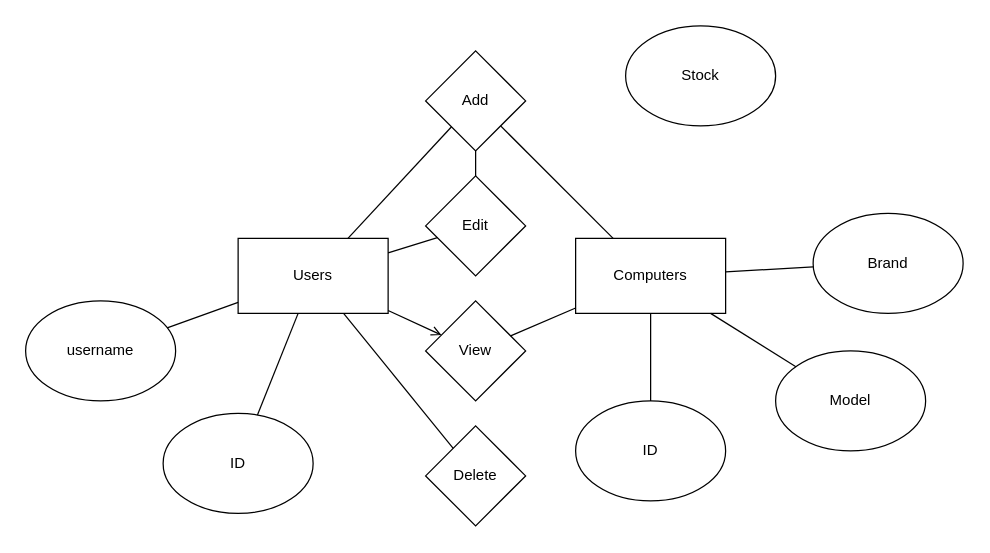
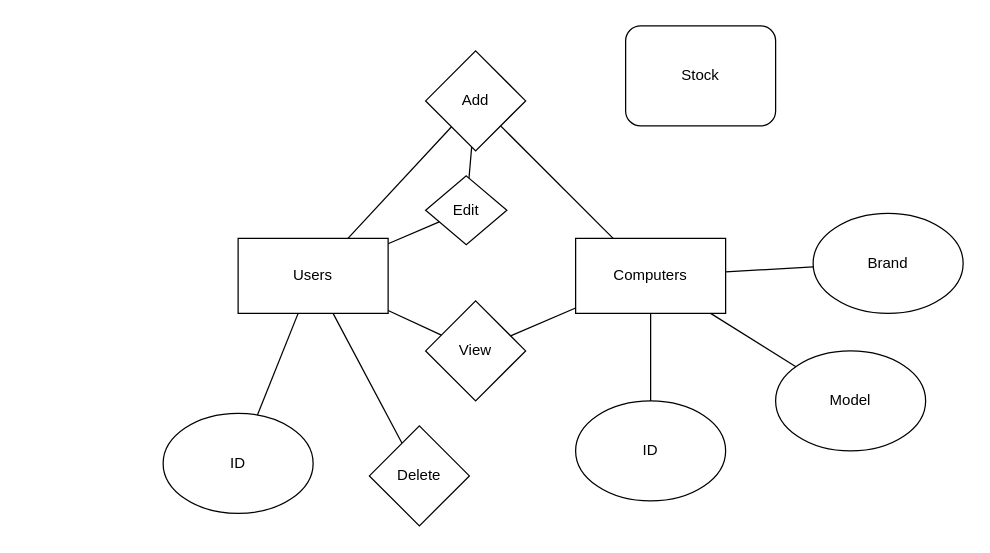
  <mxCell id="0" />
  <mxCell id="1" parent="0" />
  <mxCell id="2" value="&lt;div&gt;Users&lt;/div&gt;" style="rounded=0;whiteSpace=wrap;html=1;" vertex="1" parent="1"><mxGeometry x="190" y="190" width="120" height="60" as="geometry" /></mxCell>
  <mxCell id="3" value="ID" style="ellipse;whiteSpace=wrap;html=1;" vertex="1" parent="1"><mxGeometry x="130" y="330" width="120" height="80" as="geometry" /></mxCell>
- <mxCell id="4" value="&lt;div&gt;username&lt;/div&gt;" style="ellipse;whiteSpace=wrap;html=1;" vertex="1" parent="1"><mxGeometry x="20" y="240" width="120" height="80" as="geometry" /></mxCell>
  <mxCell id="5" value="Add" style="rhombus;whiteSpace=wrap;html=1;" vertex="1" parent="1"><mxGeometry x="340" y="40" width="80" height="80" as="geometry" /></mxCell>
  <mxCell id="6" value="&lt;div&gt;Computers&lt;/div&gt;" style="rounded=0;whiteSpace=wrap;html=1;" vertex="1" parent="1"><mxGeometry x="460" y="190" width="120" height="60" as="geometry" /></mxCell>
  <mxCell id="7" value="&lt;div&gt;ID&lt;/div&gt;" style="ellipse;whiteSpace=wrap;html=1;" vertex="1" parent="1"><mxGeometry x="460" y="320" width="120" height="80" as="geometry" /></mxCell>
  <mxCell id="8" value="Model" style="ellipse;whiteSpace=wrap;html=1;" vertex="1" parent="1"><mxGeometry x="620" y="280" width="120" height="80" as="geometry" /></mxCell>
  <mxCell id="9" value="Brand" style="ellipse;whiteSpace=wrap;html=1;" vertex="1" parent="1"><mxGeometry x="650" y="170" width="120" height="80" as="geometry" /></mxCell>
- <mxCell id="10" value="Stock" style="ellipse;whiteSpace=wrap;html=1;" vertex="1" parent="1"><mxGeometry x="500" y="20" width="120" height="80" as="geometry" /></mxCell>
- <mxCell id="11" value="" style="endArrow=none;html=1;rounded=0;" edge="1" parent="1" source="4" target="2"><mxGeometry width="50" height="50" relative="1" as="geometry"><mxPoint x="370" y="220" as="sourcePoint" /><mxPoint x="420" y="170" as="targetPoint" /></mxGeometry></mxCell>
+ <mxCell id="10" value="Stock" style="whiteSpace=wrap;html=1;rounded=1;" vertex="1" parent="1"><mxGeometry x="500" y="20" width="120" height="80" as="geometry" /></mxCell>
  <mxCell id="12" value="" style="endArrow=none;html=1;rounded=0;" edge="1" parent="1" source="2" target="3"><mxGeometry width="50" height="50" relative="1" as="geometry"><mxPoint x="370" y="220" as="sourcePoint" /><mxPoint x="420" y="170" as="targetPoint" /></mxGeometry></mxCell>
  <mxCell id="13" value="" style="endArrow=none;html=1;rounded=0;" edge="1" parent="1" source="9" target="6"><mxGeometry width="50" height="50" relative="1" as="geometry"><mxPoint x="370" y="220" as="sourcePoint" /><mxPoint x="420" y="170" as="targetPoint" /></mxGeometry></mxCell>
  <mxCell id="14" value="" style="endArrow=none;html=1;rounded=0;" edge="1" parent="1" source="8" target="6"><mxGeometry width="50" height="50" relative="1" as="geometry"><mxPoint x="370" y="220" as="sourcePoint" /><mxPoint x="420" y="170" as="targetPoint" /></mxGeometry></mxCell>
  <mxCell id="15" value="" style="endArrow=none;html=1;rounded=0;" edge="1" parent="1" source="7" target="6"><mxGeometry width="50" height="50" relative="1" as="geometry"><mxPoint x="370" y="220" as="sourcePoint" /><mxPoint x="420" y="170" as="targetPoint" /></mxGeometry></mxCell>
- <mxCell id="16" value="Edit" style="rhombus;whiteSpace=wrap;html=1;" vertex="1" parent="1"><mxGeometry x="340" y="140" width="80" height="80" as="geometry" /></mxCell>
+ <mxCell id="16" value="Edit" style="rhombus;whiteSpace=wrap;html=1;" vertex="1" parent="1"><mxGeometry x="340" y="140" width="65" height="55" as="geometry" /></mxCell>
  <mxCell id="17" value="View" style="rhombus;whiteSpace=wrap;html=1;" vertex="1" parent="1"><mxGeometry x="340" y="240" width="80" height="80" as="geometry" /></mxCell>
- <mxCell id="18" value="Delete" style="rhombus;whiteSpace=wrap;html=1;" vertex="1" parent="1"><mxGeometry x="340" y="340" width="80" height="80" as="geometry" /></mxCell>
+ <mxCell id="18" value="Delete" style="rhombus;whiteSpace=wrap;html=1;" vertex="1" parent="1"><mxGeometry x="295" y="340" width="80" height="80" as="geometry" /></mxCell>
  <mxCell id="19" value="" style="endArrow=none;html=1;rounded=0;" edge="1" parent="1" source="2" target="5"><mxGeometry width="50" height="50" relative="1" as="geometry"><mxPoint x="370" y="220" as="sourcePoint" /><mxPoint x="420" y="170" as="targetPoint" /></mxGeometry></mxCell>
  <mxCell id="20" value="" style="endArrow=none;html=1;rounded=0;" edge="1" parent="1" source="2" target="16"><mxGeometry width="50" height="50" relative="1" as="geometry"><mxPoint x="370" y="220" as="sourcePoint" /><mxPoint x="380" y="180" as="targetPoint" /></mxGeometry></mxCell>
- <mxCell id="21" value="" style="endArrow=open;html=1;rounded=0;" edge="1" parent="1" source="2" target="17"><mxGeometry width="50" height="50" relative="1" as="geometry"><mxPoint x="370" y="220" as="sourcePoint" /><mxPoint x="420" y="170" as="targetPoint" /></mxGeometry></mxCell>
+ <mxCell id="21" value="" style="endArrow=none;html=1;rounded=0;" edge="1" parent="1" source="2" target="17"><mxGeometry width="50" height="50" relative="1" as="geometry"><mxPoint x="370" y="220" as="sourcePoint" /><mxPoint x="420" y="170" as="targetPoint" /></mxGeometry></mxCell>
  <mxCell id="22" value="" style="endArrow=none;html=1;rounded=0;" edge="1" parent="1" source="2" target="18"><mxGeometry width="50" height="50" relative="1" as="geometry"><mxPoint x="370" y="220" as="sourcePoint" /><mxPoint x="420" y="170" as="targetPoint" /></mxGeometry></mxCell>
  <mxCell id="23" value="" style="endArrow=none;html=1;rounded=0;" edge="1" parent="1" source="5" target="6"><mxGeometry width="50" height="50" relative="1" as="geometry"><mxPoint x="370" y="220" as="sourcePoint" /><mxPoint x="420" y="170" as="targetPoint" /></mxGeometry></mxCell>
  <mxCell id="24" value="" style="endArrow=none;html=1;rounded=0;" edge="1" parent="1" source="16" target="5"><mxGeometry width="50" height="50" relative="1" as="geometry"><mxPoint x="370" y="220" as="sourcePoint" /><mxPoint x="420" y="170" as="targetPoint" /></mxGeometry></mxCell>
  <mxCell id="25" value="" style="endArrow=none;html=1;rounded=0;" edge="1" parent="1" source="17" target="6"><mxGeometry width="50" height="50" relative="1" as="geometry"><mxPoint x="370" y="220" as="sourcePoint" /><mxPoint x="420" y="170" as="targetPoint" /></mxGeometry></mxCell>
